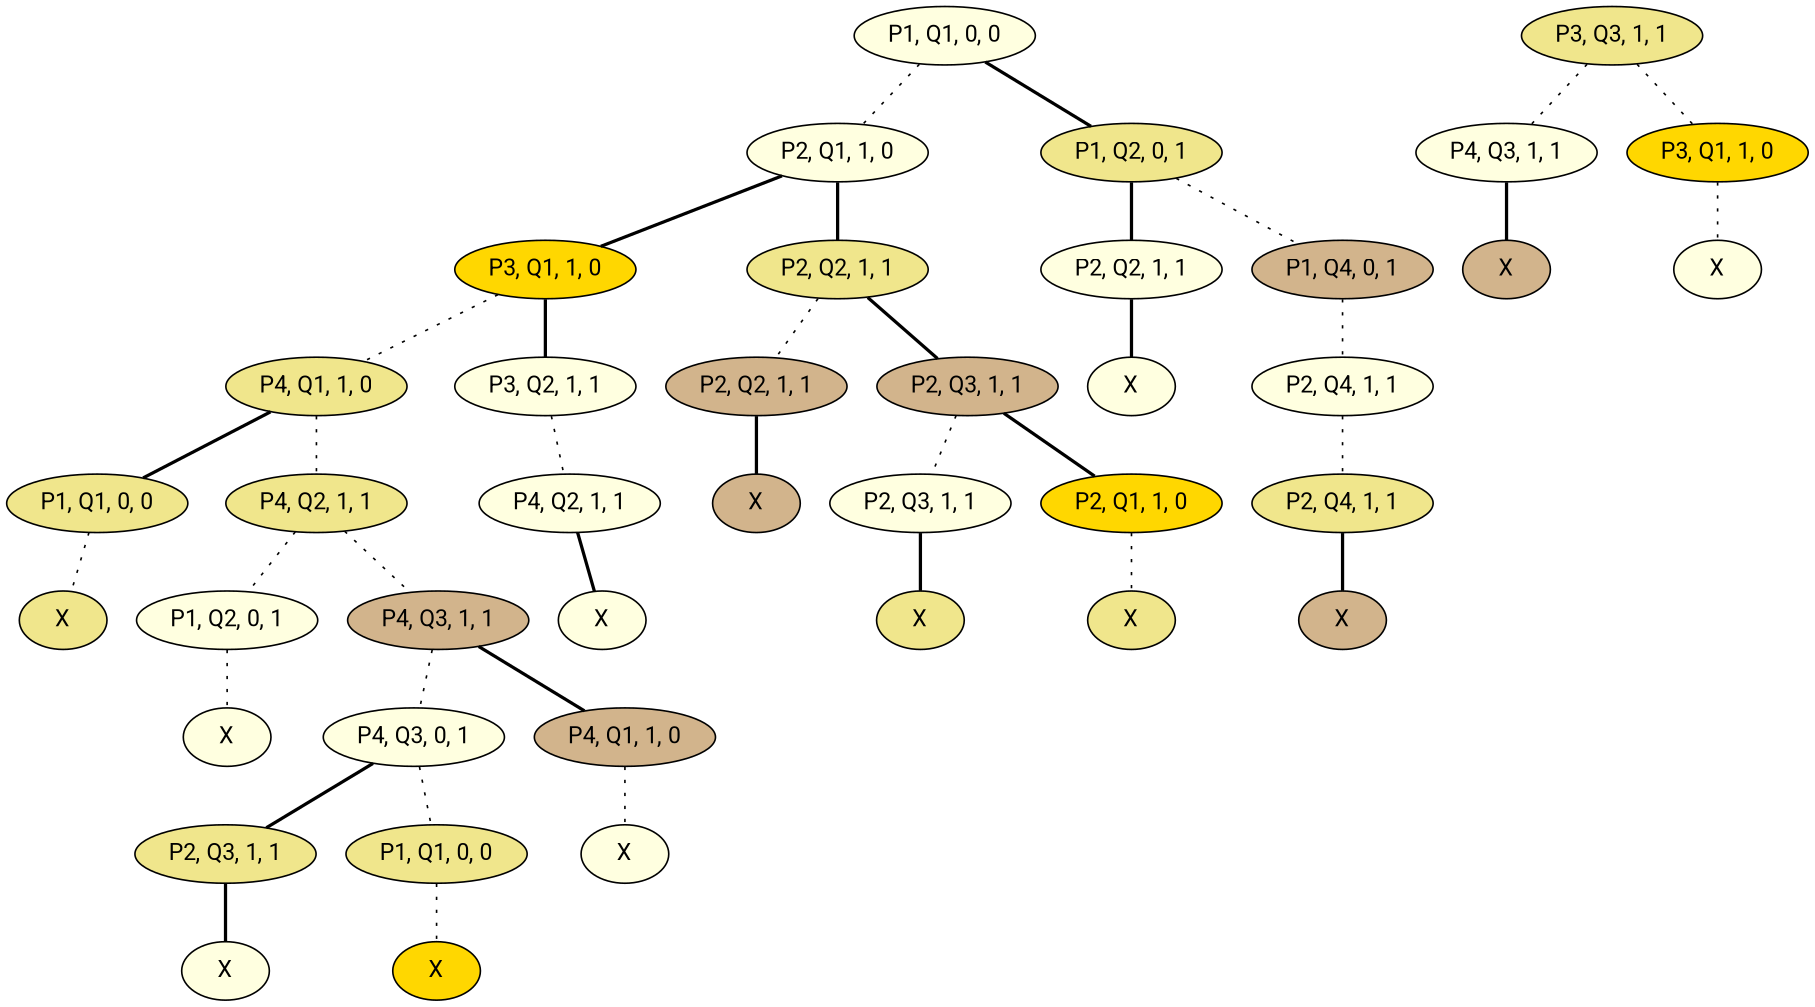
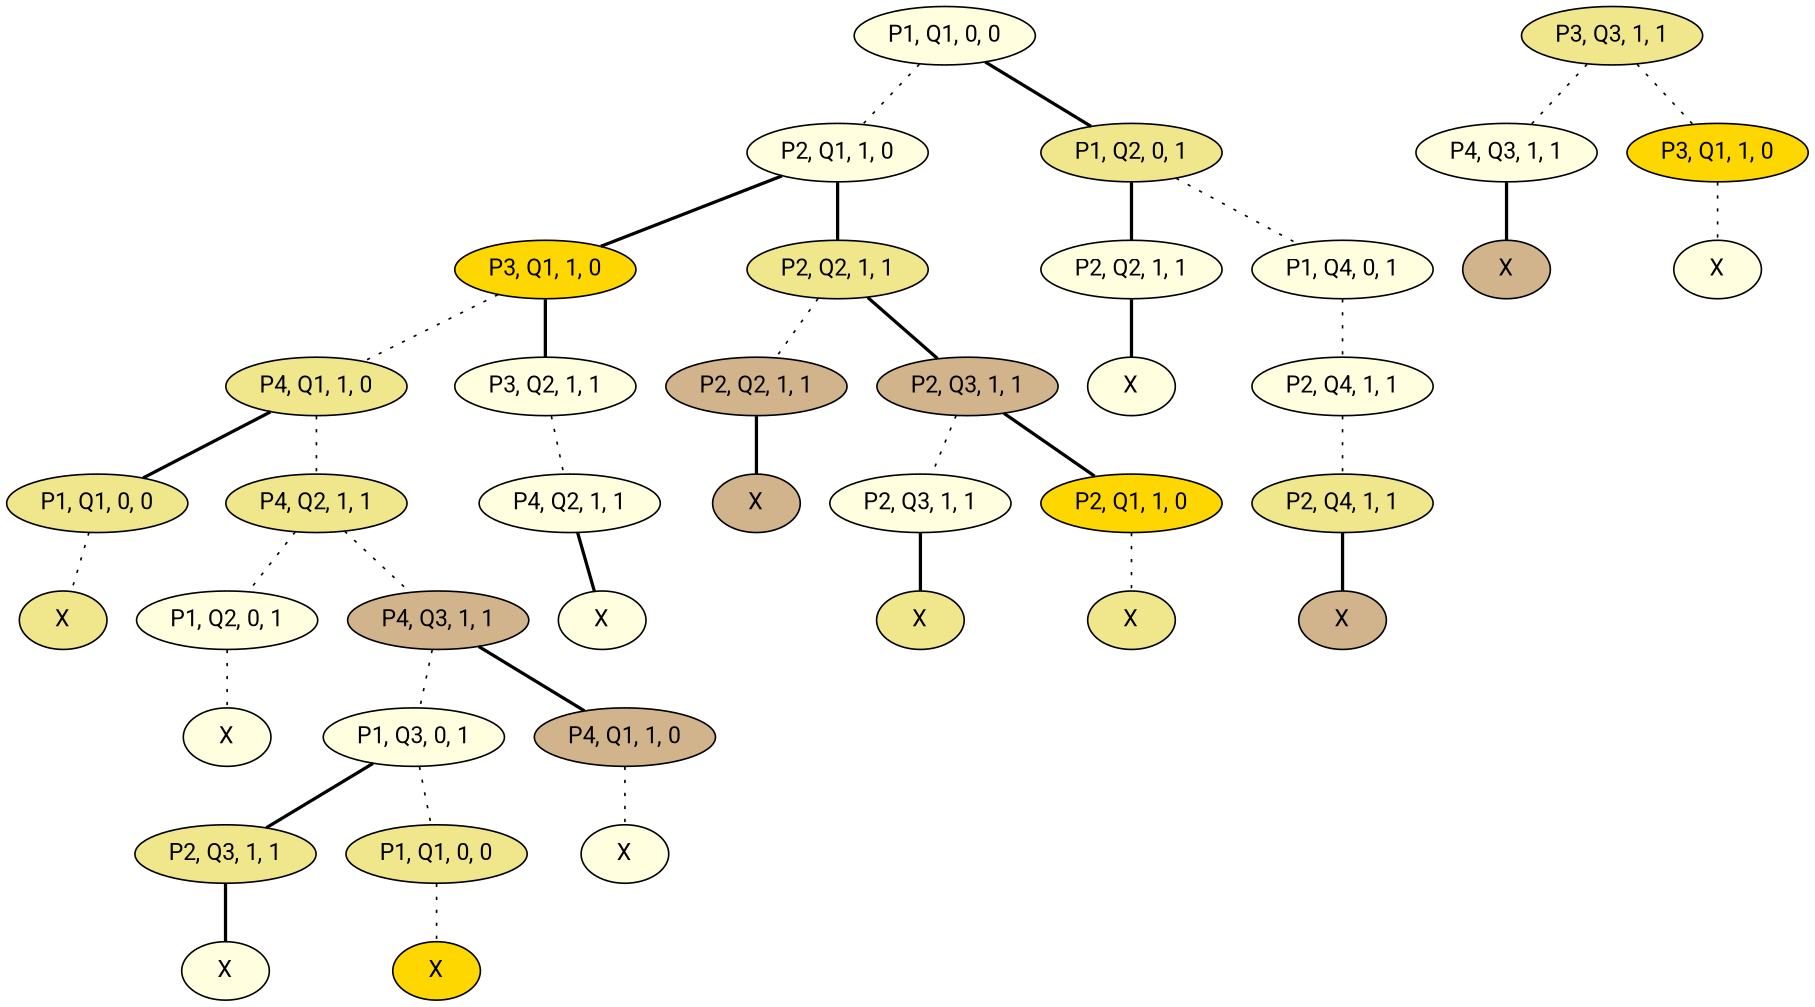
  graph {
    fontname=Roboto
    node [fillcolor=lightyellow fontname=Roboto style=filled]
    edge [fontname=Roboto style=dotted]
    n1 [label="P1, Q1, 0, 0"]
    n2 [label="P2, Q1, 1, 0"]
    n3 [fillcolor=khaki label="P1, Q2, 0, 1"]
    n4 [fillcolor=gold label="P3, Q1, 1, 0"]
    n5 [fillcolor=khaki label="P2, Q2, 1, 1"]
    n6 [label="P2, Q2, 1, 1"]
-   n7 [fillcolor=tan label="P1, Q4, 0, 1"]
+   n7 [label="P1, Q4, 0, 1"]
    n8 [fillcolor=khaki label="P4, Q1, 1, 0"]
    n9 [label="P3, Q2, 1, 1"]
    n10 [fillcolor=tan label="P2, Q2, 1, 1"]
    n11 [fillcolor=tan label="P2, Q3, 1, 1"]
    n12 [fillcolor=khaki label="P1, Q1, 0, 0"]
    n13 [fillcolor=khaki label="P4, Q2, 1, 1"]
    n14 [label="P4, Q2, 1, 1"]
    n15 [fillcolor=khaki label=X]
    n16 [label="P1, Q2, 0, 1"]
    n17 [fillcolor=tan label="P4, Q3, 1, 1"]
    n18 [label=X]
-   n19 [label="P4, Q3, 0, 1"]
+   n19 [label="P1, Q3, 0, 1"]
    n20 [fillcolor=tan label="P4, Q1, 1, 0"]
    n21 [fillcolor=khaki label="P2, Q3, 1, 1"]
    n22 [fillcolor=khaki label="P1, Q1, 0, 0"]
    n23 [label=X]
    n24 [label=X]
    n25 [fillcolor=gold label=X]
    n26 [label=X]
    n27 [fillcolor=khaki label="P3, Q3, 1, 1"]
    n28 [label="P4, Q3, 1, 1"]
    n29 [fillcolor=gold label="P3, Q1, 1, 0"]
    n30 [fillcolor=tan label=X]
    n31 [label=X]
    n32 [fillcolor=tan label=X]
    n33 [label="P2, Q3, 1, 1"]
    n34 [fillcolor=gold label="P2, Q1, 1, 0"]
    n35 [fillcolor=khaki label=X]
    n36 [fillcolor=khaki label=X]
    n37 [label=X]
    n38 [label="P2, Q4, 1, 1"]
    n39 [fillcolor=khaki label="P2, Q4, 1, 1"]
    n40 [fillcolor=tan label=X]
    n1 -- n2
    n1 -- n3 [style=bold]
    n2 -- n4 [style=bold]
    n2 -- n5 [style=bold]
    n3 -- n6 [style=bold]
    n3 -- n7
    n4 -- n8
    n4 -- n9 [style=bold]
    n5 -- n10
    n5 -- n11 [style=bold]
    n6 -- n37 [style=bold]
    n7 -- n38
    n8 -- n12 [style=bold]
    n8 -- n13
    n9 -- n14
    n10 -- n32 [style=bold]
    n11 -- n33
    n11 -- n34 [style=bold]
    n12 -- n15
    n13 -- n16
    n13 -- n17
    n14 -- n26 [style=bold]
    n16 -- n18
    n17 -- n19
    n17 -- n20 [style=bold]
    n19 -- n21 [style=bold]
    n19 -- n22
    n20 -- n23
    n21 -- n24 [style=bold]
    n22 -- n25
    n27 -- n28
    n27 -- n29
    n28 -- n30 [style=bold]
    n29 -- n31
    n33 -- n35 [style=bold]
    n34 -- n36
    n38 -- n39
    n39 -- n40 [style=bold]
  }
